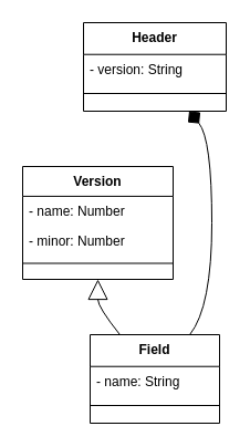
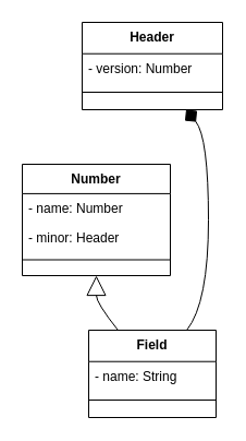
  <mxCell id="0" />
  <mxCell id="1" parent="0" />
  <mxCell id="2" value="Header" style="swimlane;fontStyle=1;align=center;verticalAlign=top;childLayout=stackLayout;horizontal=1;startSize=28.72;horizontalStack=0;resizeParent=1;resizeParentMax=0;resizeLast=0;collapsible=0;marginBottom=0;" vertex="1" parent="1"><mxGeometry x="75" y="20" width="129" height="80" as="geometry" /></mxCell>
- <mxCell id="3" value="- version: String" style="text;strokeColor=none;fillColor=none;align=left;verticalAlign=top;spacingLeft=4;spacingRight=4;overflow=hidden;rotatable=0;points=[[0,0.5],[1,0.5]];portConstraint=eastwest;" vertex="1" parent="2"><mxGeometry y="29" width="129" height="29" as="geometry" /></mxCell>
+ <mxCell id="3" value="- version: Number" style="text;strokeColor=none;fillColor=none;align=left;verticalAlign=top;spacingLeft=4;spacingRight=4;overflow=hidden;rotatable=0;points=[[0,0.5],[1,0.5]];portConstraint=eastwest;" vertex="1" parent="2"><mxGeometry y="29" width="129" height="29" as="geometry" /></mxCell>
  <mxCell id="4" style="line;strokeWidth=1;fillColor=none;align=left;verticalAlign=middle;spacingTop=-1;spacingLeft=3;spacingRight=3;rotatable=0;labelPosition=right;points=[];portConstraint=eastwest;strokeColor=inherit;" vertex="1" parent="2"><mxGeometry y="57" width="129" height="14" as="geometry" /></mxCell>
- <mxCell id="5" value="Version" style="swimlane;fontStyle=1;align=center;verticalAlign=top;childLayout=stackLayout;horizontal=1;startSize=26.914;horizontalStack=0;resizeParent=1;resizeParentMax=0;resizeLast=0;collapsible=0;marginBottom=0;" vertex="1" parent="1"><mxGeometry x="20" y="150" width="136" height="102" as="geometry" /></mxCell>
+ <mxCell id="5" value="Number" style="swimlane;fontStyle=1;align=center;verticalAlign=top;childLayout=stackLayout;horizontal=1;startSize=26.914;horizontalStack=0;resizeParent=1;resizeParentMax=0;resizeLast=0;collapsible=0;marginBottom=0;" vertex="1" parent="1"><mxGeometry x="20" y="150" width="136" height="102" as="geometry" /></mxCell>
  <mxCell id="6" value="- name: Number" style="text;strokeColor=none;fillColor=none;align=left;verticalAlign=top;spacingLeft=4;spacingRight=4;overflow=hidden;rotatable=0;points=[[0,0.5],[1,0.5]];portConstraint=eastwest;" vertex="1" parent="5"><mxGeometry y="27" width="136" height="27" as="geometry" /></mxCell>
- <mxCell id="7" value="- minor: Number" style="text;strokeColor=none;fillColor=none;align=left;verticalAlign=top;spacingLeft=4;spacingRight=4;overflow=hidden;rotatable=0;points=[[0,0.5],[1,0.5]];portConstraint=eastwest;" vertex="1" parent="5"><mxGeometry y="54" width="136" height="27" as="geometry" /></mxCell>
+ <mxCell id="7" value="- minor: Header" style="text;strokeColor=none;fillColor=none;align=left;verticalAlign=top;spacingLeft=4;spacingRight=4;overflow=hidden;rotatable=0;points=[[0,0.5],[1,0.5]];portConstraint=eastwest;" vertex="1" parent="5"><mxGeometry y="54" width="136" height="27" as="geometry" /></mxCell>
  <mxCell id="8" style="line;strokeWidth=1;fillColor=none;align=left;verticalAlign=middle;spacingTop=-1;spacingLeft=3;spacingRight=3;rotatable=0;labelPosition=right;points=[];portConstraint=eastwest;strokeColor=inherit;" vertex="1" parent="5"><mxGeometry y="81" width="136" height="13" as="geometry" /></mxCell>
  <mxCell id="9" value="Field" style="swimlane;fontStyle=1;align=center;verticalAlign=top;childLayout=stackLayout;horizontal=1;startSize=28.72;horizontalStack=0;resizeParent=1;resizeParentMax=0;resizeLast=0;collapsible=0;marginBottom=0;" vertex="1" parent="1"><mxGeometry x="81" y="302" width="117" height="80" as="geometry" /></mxCell>
  <mxCell id="10" value="- name: String" style="text;strokeColor=none;fillColor=none;align=left;verticalAlign=top;spacingLeft=4;spacingRight=4;overflow=hidden;rotatable=0;points=[[0,0.5],[1,0.5]];portConstraint=eastwest;" vertex="1" parent="9"><mxGeometry y="29" width="117" height="29" as="geometry" /></mxCell>
  <mxCell id="11" style="line;strokeWidth=1;fillColor=none;align=left;verticalAlign=middle;spacingTop=-1;spacingLeft=3;spacingRight=3;rotatable=0;labelPosition=right;points=[];portConstraint=eastwest;strokeColor=inherit;" vertex="1" parent="9"><mxGeometry y="57" width="117" height="14" as="geometry" /></mxCell>
  <mxCell id="12" value="" style="curved=1;startArrow=none;endArrow=diamond;endSize=12;exitX=0.77;exitY=0;entryX=0.74;entryY=1;" edge="1" parent="1" source="9" target="2"><mxGeometry relative="1" as="geometry"><Array as="points"><mxPoint x="191" y="277" /><mxPoint x="191" y="125" /></Array></mxGeometry></mxCell>
  <mxCell id="13" value="" style="curved=1;startArrow=block;startSize=16;startFill=0;endArrow=none;exitX=0.5;exitY=1;entryX=0.23;entryY=0;" edge="1" parent="1" source="5" target="9"><mxGeometry relative="1" as="geometry"><Array as="points"><mxPoint x="88" y="277" /></Array></mxGeometry></mxCell>
